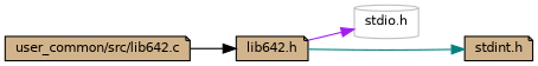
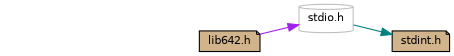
  digraph {
    rankdir=LR
    node [color=black fillcolor=tan fontname=Helvetica fontsize=10 shape=note style=filled]
    edge [fontname=Helvetica fontsize=10 labelfontname=Helvetica labelfontsize=10 style=solid]
-   n1 [fontcolor=black height=0.2 label="user_common/src/lib642.c" width=0.4]
    n2 [height=0.2 label="lib642.h" width=0.4]
    n3 [color=grey75 fillcolor=white height=0.2 label="stdio.h" shape=cylinder width=0.4]
    n4 [height=0.2 label="stdint.h" width=0.4]
-   n1 -> n2 [color=black]
    n2 -> n3 [color=purple]
-   n2 -> n4 [color=teal]
+   n3 -> n4 [color=teal]
  }
